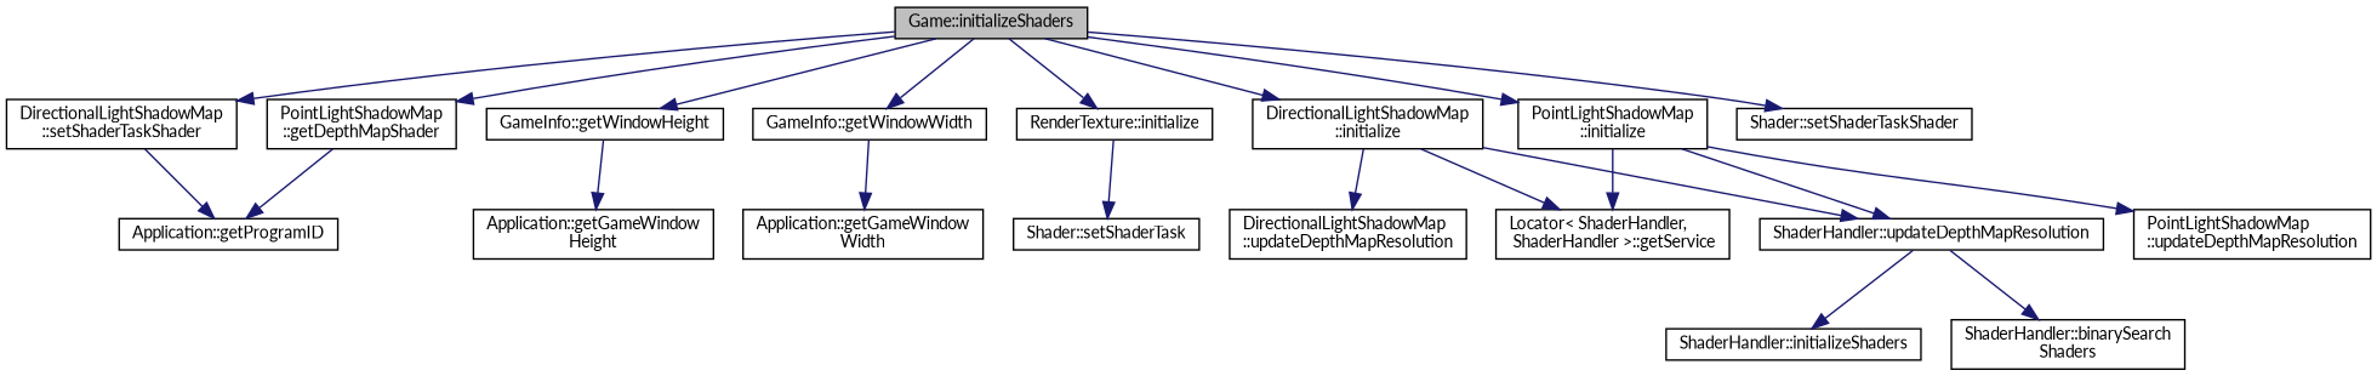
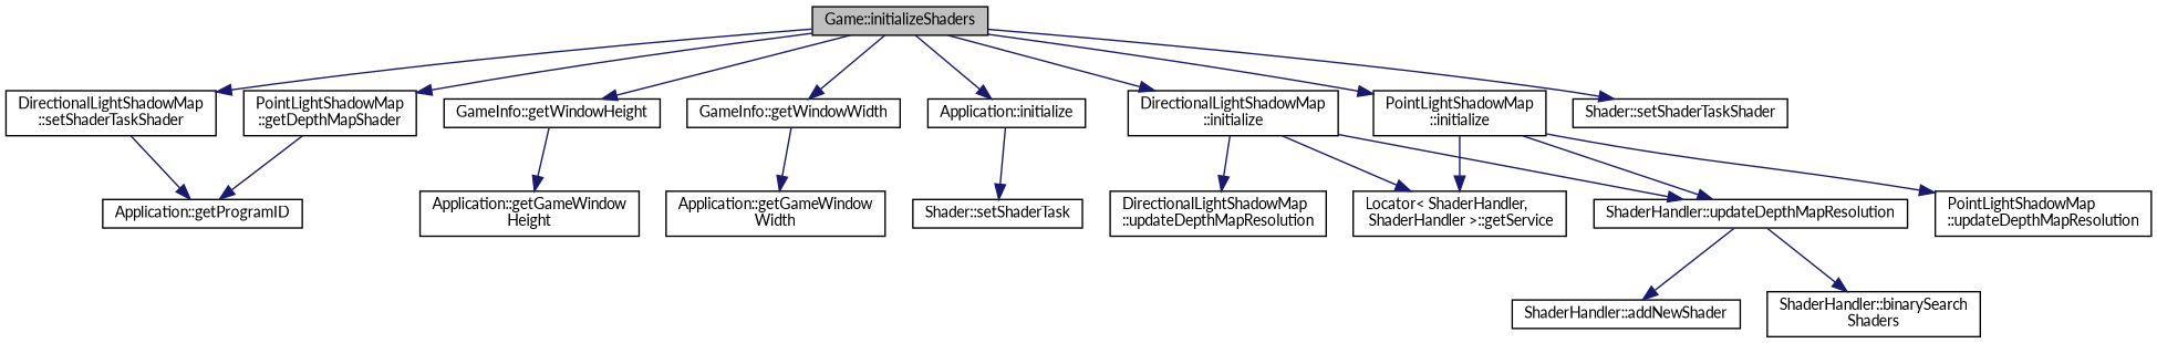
  digraph {
    fontname=Lato
    rankdir=TB
    node [color=black fillcolor=white fontname=Lato fontsize=10 shape=record style=filled]
    edge [color=midnightblue fontname=Lato fontsize=10 labelfontname=Helvetica labelfontsize=10 style=solid]
    n1 [fillcolor=grey75 fontcolor=black height=0.2 label="Game::initializeShaders" width=0.4]
    n2 [height=0.2 label="DirectionalLightShadowMap\l::setShaderTaskShader" width=0.4]
    n3 [height=0.2 label="PointLightShadowMap\l::getDepthMapShader" width=0.4]
    n4 [height=0.2 label="GameInfo::getWindowHeight" width=0.4]
    n5 [height=0.2 label="GameInfo::getWindowWidth" width=0.4]
-   n6 [height=0.2 label="RenderTexture::initialize" width=0.4]
+   n6 [height=0.2 label="Application::initialize" width=0.4]
    n7 [height=0.2 label="PointLightShadowMap\l::initialize" width=0.4]
    n8 [height=0.2 label="DirectionalLightShadowMap\l::initialize" width=0.4]
    n9 [height=0.2 label="Shader::setShaderTaskShader" width=0.4]
    n10 [height=0.2 label="Application::getProgramID" width=0.4]
    n11 [height=0.2 label="Application::getGameWindow\lHeight" width=0.4]
    n12 [height=0.2 label="Application::getGameWindow\lWidth" width=0.4]
    n13 [height=0.2 label="Shader::setShaderTask" width=0.4]
    n14 [height=0.2 label="Locator\< ShaderHandler,\l ShaderHandler \>::getService" width=0.4]
    n15 [height=0.2 label="ShaderHandler::updateDepthMapResolution" width=0.4]
    n16 [height=0.2 label="PointLightShadowMap\l::updateDepthMapResolution" width=0.4]
    n17 [height=0.2 label="DirectionalLightShadowMap\l::updateDepthMapResolution" width=0.4]
-   n18 [height=0.2 label="ShaderHandler::initializeShaders" width=0.4]
+   n18 [height=0.2 label="ShaderHandler::addNewShader" width=0.4]
    n19 [height=0.2 label="ShaderHandler::binarySearch\lShaders" width=0.4]
    n1 -> n2
    n1 -> n3
    n1 -> n4
    n1 -> n5
    n1 -> n6
    n1 -> n7
    n1 -> n8
    n1 -> n9
    n2 -> n10
    n3 -> n10
    n4 -> n11
    n5 -> n12
    n6 -> n13
    n7 -> n14
    n7 -> n15
    n7 -> n16
    n8 -> n14
    n8 -> n15
    n8 -> n17
    n15 -> n18
    n15 -> n19
  }
